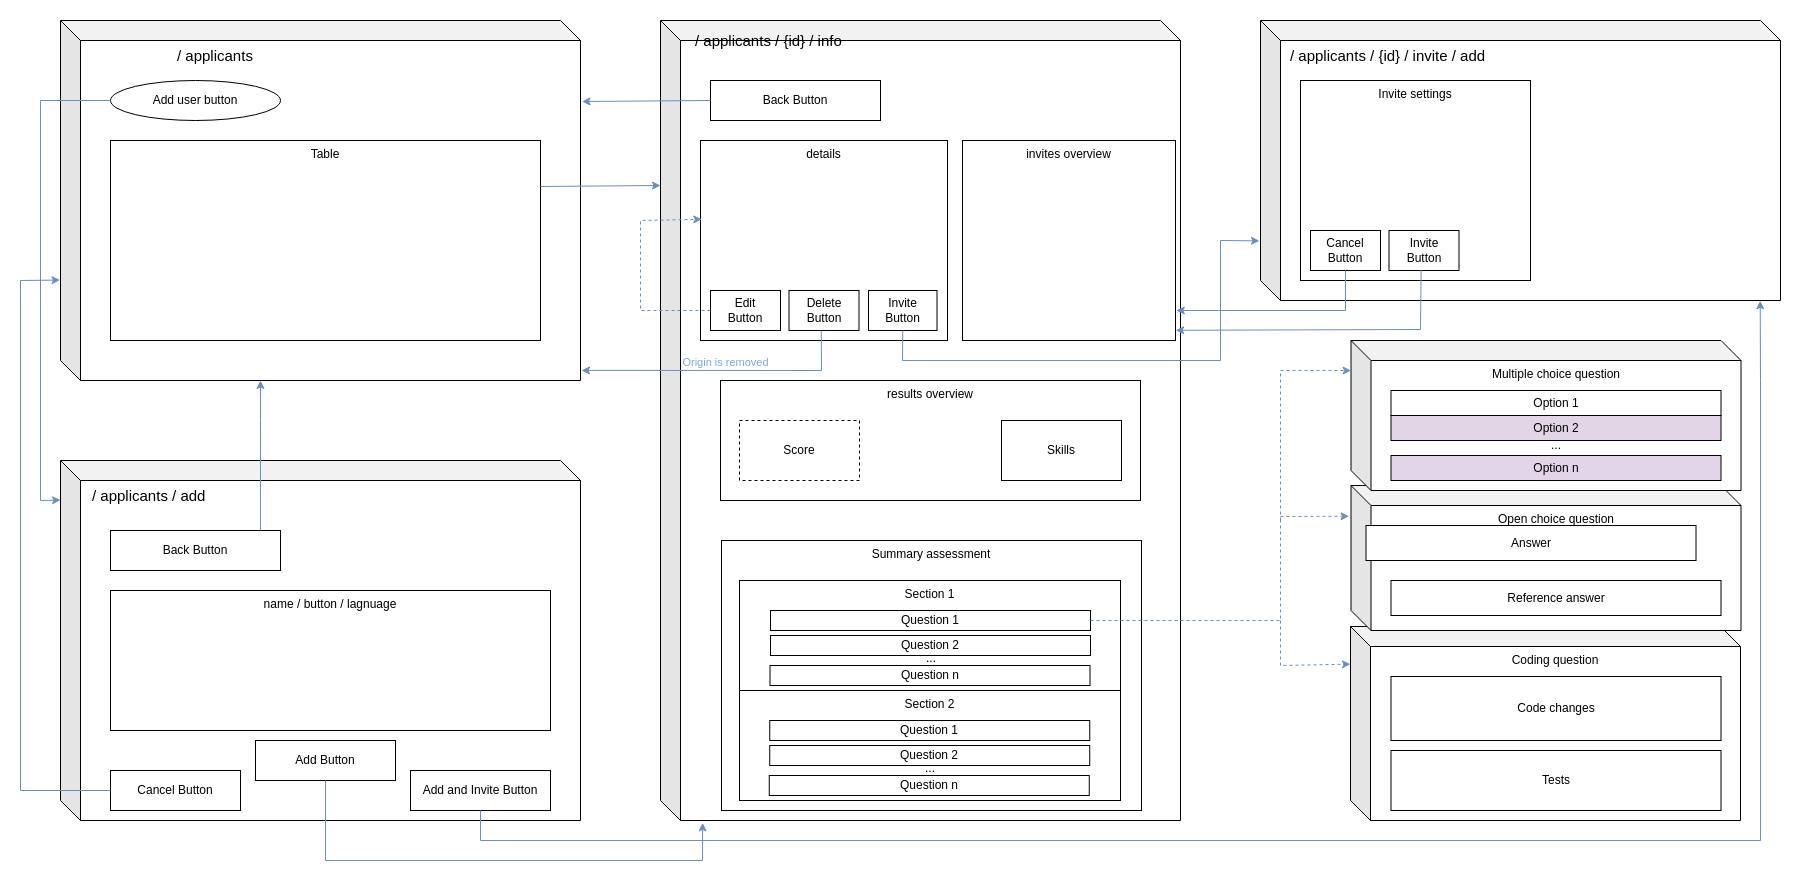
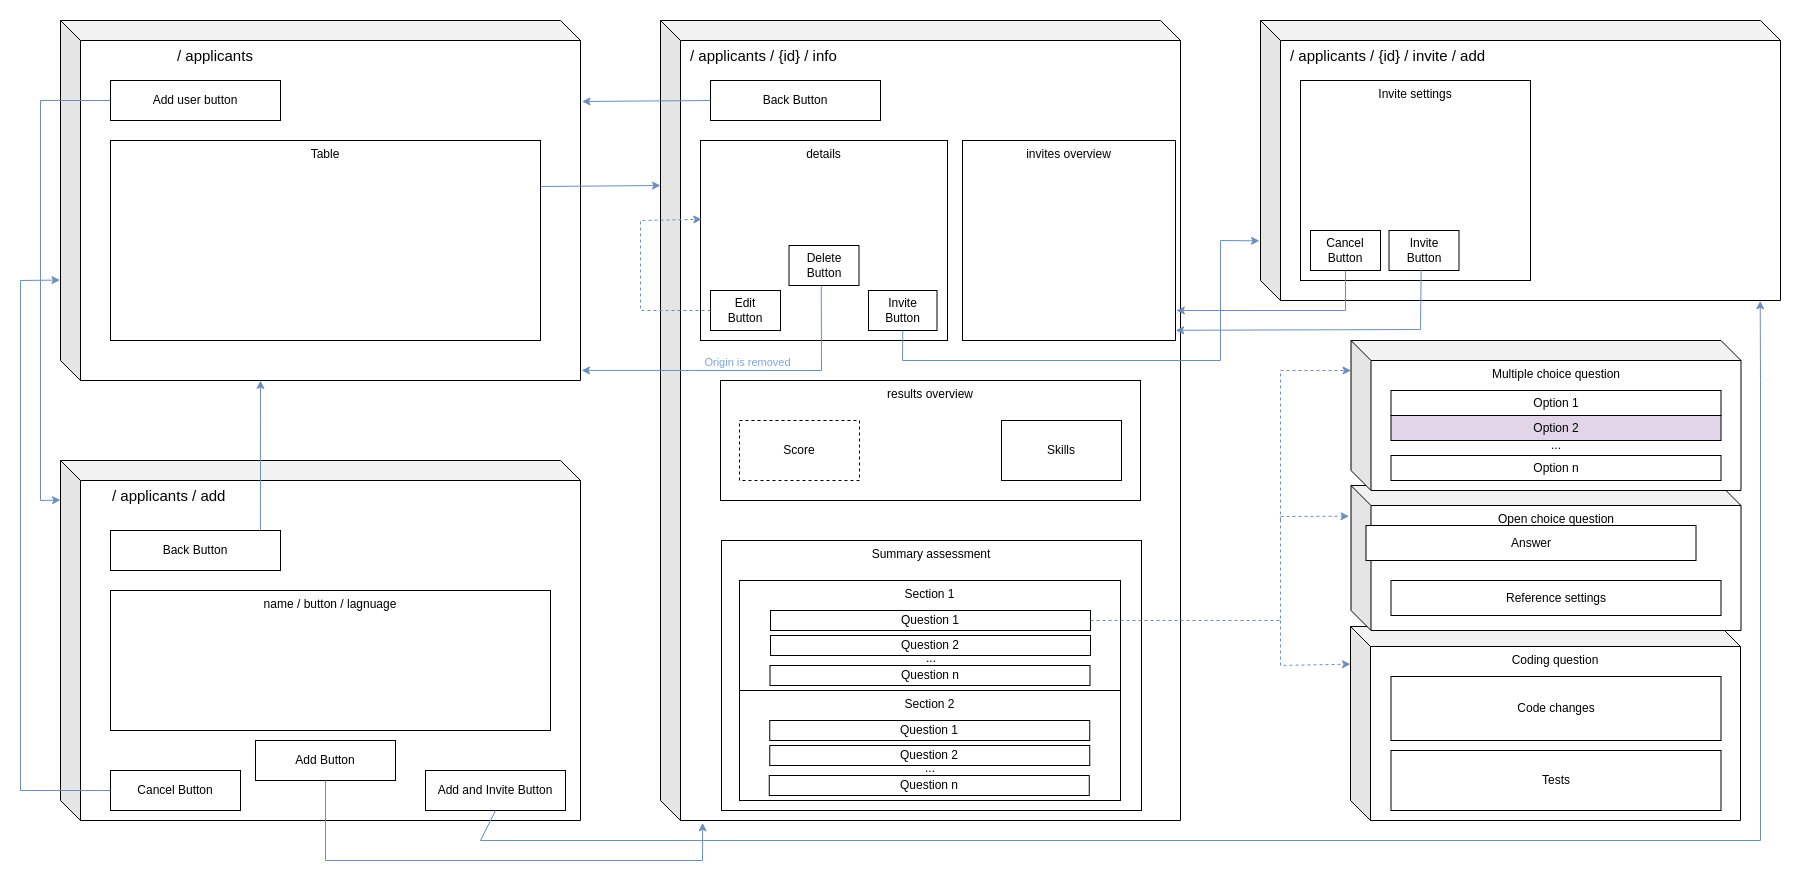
  <mxCell id="0" />
  <mxCell id="1" parent="0" />
  <mxCell id="2" value="" style="shape=cube;whiteSpace=wrap;html=1;boundedLbl=1;backgroundOutline=1;darkOpacity=0.05;darkOpacity2=0.1;" vertex="1" parent="1"><mxGeometry x="60" y="20" width="520" height="360" as="geometry" /></mxCell>
  <mxCell id="3" value="&lt;div&gt;&lt;font style=&quot;font-size: 15px;&quot;&gt;/ applicants&lt;/font&gt;&lt;/div&gt;" style="text;html=1;align=left;verticalAlign=middle;whiteSpace=wrap;rounded=0;" vertex="1" parent="1"><mxGeometry x="175" y="40" width="170" height="30" as="geometry" /></mxCell>
  <mxCell id="4" value="" style="shape=cube;whiteSpace=wrap;html=1;boundedLbl=1;backgroundOutline=1;darkOpacity=0.05;darkOpacity2=0.1;" vertex="1" parent="1"><mxGeometry x="60" y="460" width="520" height="360" as="geometry" /></mxCell>
  <mxCell id="5" value="&lt;div&gt;Table&lt;/div&gt;" style="rounded=0;whiteSpace=wrap;html=1;verticalAlign=top;" vertex="1" parent="1"><mxGeometry x="110" y="140" width="430" height="200" as="geometry" /></mxCell>
- <mxCell id="6" value="&lt;div&gt;Add user button&lt;/div&gt;" style="ellipse;whiteSpace=wrap;html=1;" vertex="1" parent="1"><mxGeometry x="110" y="80" width="170" height="40" as="geometry" /></mxCell>
- <mxCell id="7" value="&lt;div&gt;&lt;font style=&quot;font-size: 15px;&quot;&gt;/ applicants / add&lt;br&gt;&lt;/font&gt;&lt;/div&gt;" style="text;html=1;align=left;verticalAlign=middle;whiteSpace=wrap;rounded=0;" vertex="1" parent="1"><mxGeometry x="90" y="480" width="170" height="30" as="geometry" /></mxCell>
+ <mxCell id="6" value="&lt;div&gt;Add user button&lt;/div&gt;" style="rounded=0;whiteSpace=wrap;html=1;" vertex="1" parent="1"><mxGeometry x="110" y="80" width="170" height="40" as="geometry" /></mxCell>
+ <mxCell id="7" value="&lt;div&gt;&lt;font style=&quot;font-size: 15px;&quot;&gt;/ applicants / add&lt;br&gt;&lt;/font&gt;&lt;/div&gt;" style="text;html=1;align=left;verticalAlign=middle;whiteSpace=wrap;rounded=0;" vertex="1" parent="1"><mxGeometry x="110" y="480" width="170" height="30" as="geometry" /></mxCell>
  <mxCell id="8" value="" style="shape=cube;whiteSpace=wrap;html=1;boundedLbl=1;backgroundOutline=1;darkOpacity=0.05;darkOpacity2=0.1;" vertex="1" parent="1"><mxGeometry x="660" y="20" width="520" height="800" as="geometry" /></mxCell>
- <mxCell id="9" value="&lt;div&gt;&lt;font style=&quot;font-size: 15px;&quot;&gt;/ applicants / {id} / info&lt;br&gt;&lt;/font&gt;&lt;/div&gt;" style="text;html=1;align=left;verticalAlign=middle;whiteSpace=wrap;rounded=0;" vertex="1" parent="1"><mxGeometry x="693" y="25" width="170" height="30" as="geometry" /></mxCell>
+ <mxCell id="9" value="&lt;div&gt;&lt;font style=&quot;font-size: 15px;&quot;&gt;/ applicants / {id} / info&lt;br&gt;&lt;/font&gt;&lt;/div&gt;" style="text;html=1;align=left;verticalAlign=middle;whiteSpace=wrap;rounded=0;" vertex="1" parent="1"><mxGeometry x="688" y="40" width="170" height="30" as="geometry" /></mxCell>
  <mxCell id="10" value="" style="shape=cube;whiteSpace=wrap;html=1;boundedLbl=1;backgroundOutline=1;darkOpacity=0.05;darkOpacity2=0.1;" vertex="1" parent="1"><mxGeometry x="1260" y="20" width="520" height="280" as="geometry" /></mxCell>
  <mxCell id="11" value="&lt;div&gt;&lt;font style=&quot;font-size: 15px;&quot;&gt;/ applicants / {id} / invite / add&lt;/font&gt;&lt;/div&gt;" style="text;html=1;align=left;verticalAlign=middle;whiteSpace=wrap;rounded=0;" vertex="1" parent="1"><mxGeometry x="1288" y="40" width="322" height="30" as="geometry" /></mxCell>
  <mxCell id="12" value="Back Button" style="rounded=0;whiteSpace=wrap;html=1;" vertex="1" parent="1"><mxGeometry x="110" y="530" width="170" height="40" as="geometry" /></mxCell>
  <mxCell id="13" value="Back Button" style="rounded=0;whiteSpace=wrap;html=1;" vertex="1" parent="1"><mxGeometry x="710" y="80" width="170" height="40" as="geometry" /></mxCell>
  <mxCell id="14" value="name / button / lagnuage" style="rounded=0;whiteSpace=wrap;html=1;verticalAlign=top;" vertex="1" parent="1"><mxGeometry x="110" y="590" width="440" height="140" as="geometry" /></mxCell>
  <mxCell id="15" value="Add Button" style="rounded=0;whiteSpace=wrap;html=1;" vertex="1" parent="1"><mxGeometry x="255" y="740" width="140" height="40" as="geometry" /></mxCell>
  <mxCell id="16" value="Cancel Button" style="rounded=0;whiteSpace=wrap;html=1;" vertex="1" parent="1"><mxGeometry x="110" y="770" width="130" height="40" as="geometry" /></mxCell>
- <mxCell id="17" value="&lt;div&gt;Add and Invite Button&lt;/div&gt;" style="rounded=0;whiteSpace=wrap;html=1;" vertex="1" parent="1"><mxGeometry x="410" y="770" width="140" height="40" as="geometry" /></mxCell>
+ <mxCell id="17" value="&lt;div&gt;Add and Invite Button&lt;/div&gt;" style="rounded=0;whiteSpace=wrap;html=1;" vertex="1" parent="1"><mxGeometry x="425" y="770" width="140" height="40" as="geometry" /></mxCell>
  <mxCell id="18" value="details" style="rounded=0;whiteSpace=wrap;html=1;align=center;verticalAlign=top;" vertex="1" parent="1"><mxGeometry x="700" y="140" width="247" height="200" as="geometry" /></mxCell>
  <mxCell id="19" value="invites overview" style="rounded=0;whiteSpace=wrap;html=1;verticalAlign=top;" vertex="1" parent="1"><mxGeometry x="962" y="140" width="213" height="200" as="geometry" /></mxCell>
  <mxCell id="20" value="&lt;div&gt;Edit&lt;/div&gt;&lt;div&gt;Button&lt;/div&gt;" style="rounded=0;whiteSpace=wrap;html=1;" vertex="1" parent="1"><mxGeometry x="710" y="290" width="70" height="40" as="geometry" /></mxCell>
- <mxCell id="21" value="&lt;div&gt;Delete&lt;br&gt;&lt;/div&gt;&lt;div&gt;Button&lt;/div&gt;" style="rounded=0;whiteSpace=wrap;html=1;" vertex="1" parent="1"><mxGeometry x="788.5" y="290" width="70" height="40" as="geometry" /></mxCell>
+ <mxCell id="21" value="&lt;div&gt;Delete&lt;br&gt;&lt;/div&gt;&lt;div&gt;Button&lt;/div&gt;" style="rounded=0;whiteSpace=wrap;html=1;" vertex="1" parent="1"><mxGeometry x="788.5" y="245" width="70" height="40" as="geometry" /></mxCell>
  <mxCell id="22" value="&lt;div&gt;Invite&lt;br&gt;&lt;/div&gt;&lt;div&gt;Button&lt;/div&gt;" style="rounded=0;whiteSpace=wrap;html=1;" vertex="1" parent="1"><mxGeometry x="868" y="290" width="68.5" height="40" as="geometry" /></mxCell>
  <mxCell id="23" value="results overview" style="rounded=0;whiteSpace=wrap;html=1;verticalAlign=top;" vertex="1" parent="1"><mxGeometry x="720" y="380" width="420" height="120" as="geometry" /></mxCell>
  <mxCell id="24" value="Score" style="rounded=0;whiteSpace=wrap;html=1;dashed=1;" vertex="1" parent="1"><mxGeometry x="739" y="420" width="120" height="60" as="geometry" /></mxCell>
  <mxCell id="25" value="Skills" style="rounded=0;whiteSpace=wrap;html=1;" vertex="1" parent="1"><mxGeometry x="1001" y="420" width="120" height="60" as="geometry" /></mxCell>
  <mxCell id="26" value="Summary assessment" style="rounded=0;whiteSpace=wrap;html=1;verticalAlign=top;" vertex="1" parent="1"><mxGeometry x="721" y="540" width="420" height="270" as="geometry" /></mxCell>
  <mxCell id="27" value="Section 1" style="rounded=0;whiteSpace=wrap;html=1;verticalAlign=top;" vertex="1" parent="1"><mxGeometry x="739" y="580" width="381" height="110" as="geometry" /></mxCell>
  <mxCell id="28" value="Question 1" style="rounded=0;whiteSpace=wrap;html=1;" vertex="1" parent="1"><mxGeometry x="770" y="610" width="320" height="20" as="geometry" /></mxCell>
  <mxCell id="29" value="Question 2" style="rounded=0;whiteSpace=wrap;html=1;" vertex="1" parent="1"><mxGeometry x="770" y="635" width="320" height="20" as="geometry" /></mxCell>
  <mxCell id="30" value="Question n" style="rounded=0;whiteSpace=wrap;html=1;" vertex="1" parent="1"><mxGeometry x="769.5" y="665" width="320" height="20" as="geometry" /></mxCell>
  <mxCell id="31" value="&lt;font&gt;...&lt;/font&gt;" style="text;html=1;align=center;verticalAlign=middle;whiteSpace=wrap;rounded=0;" vertex="1" parent="1"><mxGeometry x="901" y="650" width="60" height="15" as="geometry" /></mxCell>
  <mxCell id="32" value="&lt;div&gt;Section 2&lt;br&gt;&lt;/div&gt;" style="rounded=0;whiteSpace=wrap;html=1;verticalAlign=top;" vertex="1" parent="1"><mxGeometry x="739" y="690" width="381" height="110" as="geometry" /></mxCell>
  <mxCell id="33" value="Question 1" style="rounded=0;whiteSpace=wrap;html=1;" vertex="1" parent="1"><mxGeometry x="769.25" y="720" width="320" height="20" as="geometry" /></mxCell>
  <mxCell id="34" value="Question 2" style="rounded=0;whiteSpace=wrap;html=1;" vertex="1" parent="1"><mxGeometry x="769.25" y="745" width="320" height="20" as="geometry" /></mxCell>
  <mxCell id="35" value="Question n" style="rounded=0;whiteSpace=wrap;html=1;" vertex="1" parent="1"><mxGeometry x="768.75" y="775" width="320" height="20" as="geometry" /></mxCell>
  <mxCell id="36" value="&lt;font&gt;...&lt;/font&gt;" style="text;html=1;align=center;verticalAlign=middle;whiteSpace=wrap;rounded=0;" vertex="1" parent="1"><mxGeometry x="900.25" y="760" width="60" height="15" as="geometry" /></mxCell>
  <mxCell id="37" value="Invite settings" style="rounded=0;whiteSpace=wrap;html=1;verticalAlign=top;" vertex="1" parent="1"><mxGeometry x="1300" y="80" width="230" height="200" as="geometry" /></mxCell>
  <mxCell id="38" value="&lt;div&gt;Cancel&lt;br&gt;&lt;/div&gt;&lt;div&gt;Button&lt;/div&gt;" style="rounded=0;whiteSpace=wrap;html=1;" vertex="1" parent="1"><mxGeometry x="1310" y="230" width="70" height="40" as="geometry" /></mxCell>
  <mxCell id="39" value="&lt;div&gt;Invite&lt;br&gt;&lt;/div&gt;&lt;div&gt;Button&lt;/div&gt;" style="rounded=0;whiteSpace=wrap;html=1;" vertex="1" parent="1"><mxGeometry x="1388.5" y="230" width="70" height="40" as="geometry" /></mxCell>
  <mxCell id="40" value="&lt;div&gt;Coding question&lt;/div&gt;" style="shape=cube;whiteSpace=wrap;html=1;boundedLbl=1;backgroundOutline=1;darkOpacity=0.05;darkOpacity2=0.1;verticalAlign=top;" vertex="1" parent="1"><mxGeometry x="1350" y="626" width="390" height="194" as="geometry" /></mxCell>
  <mxCell id="41" value="&lt;div&gt;Open choice question&lt;/div&gt;" style="shape=cube;whiteSpace=wrap;html=1;boundedLbl=1;backgroundOutline=1;darkOpacity=0.05;darkOpacity2=0.1;verticalAlign=top;" vertex="1" parent="1"><mxGeometry x="1350.5" y="485" width="390" height="145" as="geometry" /></mxCell>
  <mxCell id="42" value="Multiple choice question" style="shape=cube;whiteSpace=wrap;html=1;boundedLbl=1;backgroundOutline=1;darkOpacity=0.05;darkOpacity2=0.1;verticalAlign=top;" vertex="1" parent="1"><mxGeometry x="1350.5" y="340" width="390" height="150" as="geometry" /></mxCell>
  <mxCell id="43" value="Option 1" style="rounded=0;whiteSpace=wrap;html=1;" vertex="1" parent="1"><mxGeometry x="1390.5" y="390" width="330" height="25" as="geometry" /></mxCell>
  <mxCell id="44" value="&lt;div&gt;Option 2&lt;/div&gt;" style="rounded=0;whiteSpace=wrap;html=1;fillColor=#e1d5e7;" vertex="1" parent="1"><mxGeometry x="1390.5" y="415" width="330" height="25" as="geometry" /></mxCell>
- <mxCell id="45" value="Option n" style="rounded=0;whiteSpace=wrap;html=1;fillColor=#e1d5e7;" vertex="1" parent="1"><mxGeometry x="1390.5" y="455" width="330" height="25" as="geometry" /></mxCell>
+ <mxCell id="45" value="Option n" style="rounded=0;whiteSpace=wrap;html=1;" vertex="1" parent="1"><mxGeometry x="1390.5" y="455" width="330" height="25" as="geometry" /></mxCell>
  <mxCell id="46" value="&lt;font&gt;...&lt;/font&gt;" style="text;html=1;align=center;verticalAlign=middle;whiteSpace=wrap;rounded=0;" vertex="1" parent="1"><mxGeometry x="1525.5" y="437.5" width="60" height="15" as="geometry" /></mxCell>
  <mxCell id="47" value="Answer" style="rounded=0;whiteSpace=wrap;html=1;" vertex="1" parent="1"><mxGeometry x="1365.5" y="525" width="330" height="35" as="geometry" /></mxCell>
- <mxCell id="48" value="Reference answer" style="rounded=0;whiteSpace=wrap;html=1;" vertex="1" parent="1"><mxGeometry x="1390.5" y="580" width="330" height="35" as="geometry" /></mxCell>
+ <mxCell id="48" value="Reference settings" style="rounded=0;whiteSpace=wrap;html=1;" vertex="1" parent="1"><mxGeometry x="1390.5" y="580" width="330" height="35" as="geometry" /></mxCell>
  <mxCell id="49" value="Code changes" style="rounded=0;whiteSpace=wrap;html=1;" vertex="1" parent="1"><mxGeometry x="1390.5" y="676" width="330" height="64" as="geometry" /></mxCell>
  <mxCell id="50" value="&lt;div&gt;Tests&lt;/div&gt;" style="rounded=0;whiteSpace=wrap;html=1;" vertex="1" parent="1"><mxGeometry x="1390.5" y="750" width="330" height="60" as="geometry" /></mxCell>
  <mxCell id="51" value="" style="endArrow=classic;dashed=1;html=1;rounded=0;exitX=1;exitY=0.5;exitDx=0;exitDy=0;entryX=-0.005;entryY=0.212;entryDx=0;entryDy=0;entryPerimeter=0;fillColor=#dae8fc;strokeColor=#6c8ebf;startArrow=none;startFill=0;endFill=1;" edge="1" parent="1" source="28" target="41"><mxGeometry width="50" height="50" relative="1" as="geometry"><mxPoint x="1180" y="580" as="sourcePoint" /><mxPoint x="1230" y="530" as="targetPoint" /><Array as="points"><mxPoint x="1280" y="620" /><mxPoint x="1280" y="516" /></Array></mxGeometry></mxCell>
  <mxCell id="52" value="" style="endArrow=classic;dashed=1;html=1;rounded=0;entryX=0;entryY=0.2;entryDx=0;entryDy=0;entryPerimeter=0;fillColor=#dae8fc;strokeColor=#6c8ebf;endFill=1;" edge="1" parent="1" target="42"><mxGeometry width="50" height="50" relative="1" as="geometry"><mxPoint x="1280" y="520" as="sourcePoint" /><mxPoint x="1230" y="530" as="targetPoint" /><Array as="points"><mxPoint x="1280" y="370" /></Array></mxGeometry></mxCell>
  <mxCell id="53" value="" style="endArrow=classic;dashed=1;html=1;rounded=0;entryX=0;entryY=0.194;entryDx=0;entryDy=0;entryPerimeter=0;fillColor=#dae8fc;strokeColor=#6c8ebf;endFill=1;" edge="1" parent="1" target="40"><mxGeometry width="50" height="50" relative="1" as="geometry"><mxPoint x="1280" y="620" as="sourcePoint" /><mxPoint x="1389.5" y="665" as="targetPoint" /><Array as="points"><mxPoint x="1280" y="665" /></Array></mxGeometry></mxCell>
  <mxCell id="54" value="" style="endArrow=classic;html=1;rounded=0;exitX=0.882;exitY=0;exitDx=0;exitDy=0;exitPerimeter=0;fillColor=#dae8fc;strokeColor=#6c8ebf;" edge="1" parent="1" source="12"><mxGeometry width="50" height="50" relative="1" as="geometry"><mxPoint x="460" y="350" as="sourcePoint" /><mxPoint x="260" y="380" as="targetPoint" /><Array as="points"><mxPoint x="260" y="420" /></Array></mxGeometry></mxCell>
  <mxCell id="55" value="" style="endArrow=classic;html=1;rounded=0;exitX=0;exitY=0.5;exitDx=0;exitDy=0;entryX=1.003;entryY=0.225;entryDx=0;entryDy=0;entryPerimeter=0;fillColor=#dae8fc;strokeColor=#6c8ebf;" edge="1" parent="1" source="13" target="2"><mxGeometry width="50" height="50" relative="1" as="geometry"><mxPoint x="620" y="170" as="sourcePoint" /><mxPoint x="670" y="120" as="targetPoint" /></mxGeometry></mxCell>
  <mxCell id="56" value="" style="endArrow=classic;html=1;rounded=0;exitX=0;exitY=0.5;exitDx=0;exitDy=0;entryX=0;entryY=0.11;entryDx=0;entryDy=0;entryPerimeter=0;fillColor=#dae8fc;strokeColor=#6c8ebf;" edge="1" parent="1" source="6" target="4"><mxGeometry width="50" height="50" relative="1" as="geometry"><mxPoint x="870" y="430" as="sourcePoint" /><mxPoint x="920" y="380" as="targetPoint" /><Array as="points"><mxPoint x="40" y="100" /><mxPoint x="40" y="500" /></Array></mxGeometry></mxCell>
  <mxCell id="57" value="" style="endArrow=classic;html=1;rounded=0;exitX=0;exitY=0.5;exitDx=0;exitDy=0;entryX=-0.001;entryY=0.721;entryDx=0;entryDy=0;entryPerimeter=0;fillColor=#dae8fc;strokeColor=#6c8ebf;" edge="1" parent="1" source="16" target="2"><mxGeometry width="50" height="50" relative="1" as="geometry"><mxPoint x="110" y="680" as="sourcePoint" /><mxPoint x="160" y="630" as="targetPoint" /><Array as="points"><mxPoint x="20" y="790" /><mxPoint x="20" y="280" /></Array></mxGeometry></mxCell>
  <mxCell id="58" value="" style="endArrow=classic;html=1;rounded=0;entryX=0.005;entryY=0.394;entryDx=0;entryDy=0;entryPerimeter=0;fillColor=#dae8fc;strokeColor=#6c8ebf;dashed=1;" edge="1" parent="1" source="20" target="18"><mxGeometry width="50" height="50" relative="1" as="geometry"><mxPoint x="770" y="320" as="sourcePoint" /><mxPoint x="820" y="270" as="targetPoint" /><Array as="points"><mxPoint x="640" y="310" /><mxPoint x="640" y="220" /></Array></mxGeometry></mxCell>
  <mxCell id="59" value="" style="endArrow=classic;html=1;rounded=0;exitX=1;exitY=0.23;exitDx=0;exitDy=0;exitPerimeter=0;fillColor=#dae8fc;strokeColor=#6c8ebf;" edge="1" parent="1" source="5"><mxGeometry width="50" height="50" relative="1" as="geometry"><mxPoint x="410" y="270" as="sourcePoint" /><mxPoint x="660" y="185" as="targetPoint" /></mxGeometry></mxCell>
  <mxCell id="60" value="" style="endArrow=classic;html=1;rounded=0;exitX=0.5;exitY=1;exitDx=0;exitDy=0;entryX=0.081;entryY=1.003;entryDx=0;entryDy=0;entryPerimeter=0;fillColor=#dae8fc;strokeColor=#6c8ebf;" edge="1" parent="1" source="15" target="8"><mxGeometry width="50" height="50" relative="1" as="geometry"><mxPoint x="820" y="450" as="sourcePoint" /><mxPoint x="870" y="400" as="targetPoint" /><Array as="points"><mxPoint x="325" y="860" /><mxPoint x="702" y="860" /></Array></mxGeometry></mxCell>
  <mxCell id="61" value="" style="endArrow=classic;html=1;rounded=0;exitX=0.5;exitY=1;exitDx=0;exitDy=0;fillColor=#dae8fc;strokeColor=#6c8ebf;strokeWidth=1;entryX=0.961;entryY=1.001;entryDx=0;entryDy=0;entryPerimeter=0;" edge="1" parent="1" source="17" target="10"><mxGeometry width="50" height="50" relative="1" as="geometry"><mxPoint x="670" y="650" as="sourcePoint" /><mxPoint x="1780" y="270" as="targetPoint" /><Array as="points"><mxPoint x="480" y="840" /><mxPoint x="1760" y="840" /><mxPoint x="1760" y="380" /></Array></mxGeometry></mxCell>
  <mxCell id="62" value="" style="endArrow=classic;html=1;rounded=0;exitX=0.5;exitY=1;exitDx=0;exitDy=0;entryX=-0.002;entryY=0.787;entryDx=0;entryDy=0;entryPerimeter=0;fillColor=#dae8fc;strokeColor=#6c8ebf;" edge="1" parent="1" source="22" target="10"><mxGeometry width="50" height="50" relative="1" as="geometry"><mxPoint x="1260" y="350" as="sourcePoint" /><mxPoint x="1310" y="300" as="targetPoint" /><Array as="points"><mxPoint x="902" y="360" /><mxPoint x="1220" y="360" /><mxPoint x="1220" y="240" /></Array></mxGeometry></mxCell>
  <mxCell id="63" value="" style="endArrow=classic;html=1;rounded=0;exitX=0.461;exitY=1.001;exitDx=0;exitDy=0;entryX=1.002;entryY=0.972;entryDx=0;entryDy=0;entryPerimeter=0;exitPerimeter=0;fillColor=#dae8fc;strokeColor=#6c8ebf;" edge="1" parent="1" source="21" target="2"><mxGeometry width="50" height="50" relative="1" as="geometry"><mxPoint x="824.5" y="330" as="sourcePoint" /><mxPoint x="581" y="359.84" as="targetPoint" /><Array as="points"><mxPoint x="821" y="370" /></Array></mxGeometry></mxCell>
  <mxCell id="64" value="Origin is removed" style="edgeLabel;html=1;align=center;verticalAlign=middle;resizable=0;points=[];fontColor=#7EA6E0;" vertex="1" connectable="0" parent="63"><mxGeometry x="0.023" y="-1" relative="1" as="geometry"><mxPoint x="7" y="-7" as="offset" /></mxGeometry></mxCell>
  <mxCell id="65" value="" style="endArrow=classic;html=1;rounded=0;exitX=0.5;exitY=1;exitDx=0;exitDy=0;entryX=1.004;entryY=0.85;entryDx=0;entryDy=0;entryPerimeter=0;fillColor=#dae8fc;strokeColor=#6c8ebf;" edge="1" parent="1" source="38" target="19"><mxGeometry width="50" height="50" relative="1" as="geometry"><mxPoint x="1240" y="310" as="sourcePoint" /><mxPoint x="1290" y="260" as="targetPoint" /><Array as="points"><mxPoint x="1345" y="310" /></Array></mxGeometry></mxCell>
  <mxCell id="66" value="" style="endArrow=classic;html=1;rounded=0;exitX=0.459;exitY=0.991;exitDx=0;exitDy=0;entryX=1.001;entryY=0.949;entryDx=0;entryDy=0;entryPerimeter=0;fillColor=#dae8fc;strokeColor=#6c8ebf;exitPerimeter=0;" edge="1" parent="1" source="39" target="19"><mxGeometry width="50" height="50" relative="1" as="geometry"><mxPoint x="1423.5" y="269" as="sourcePoint" /><mxPoint x="1160" y="326" as="targetPoint" /><Array as="points"><mxPoint x="1420" y="329" /></Array></mxGeometry></mxCell>
